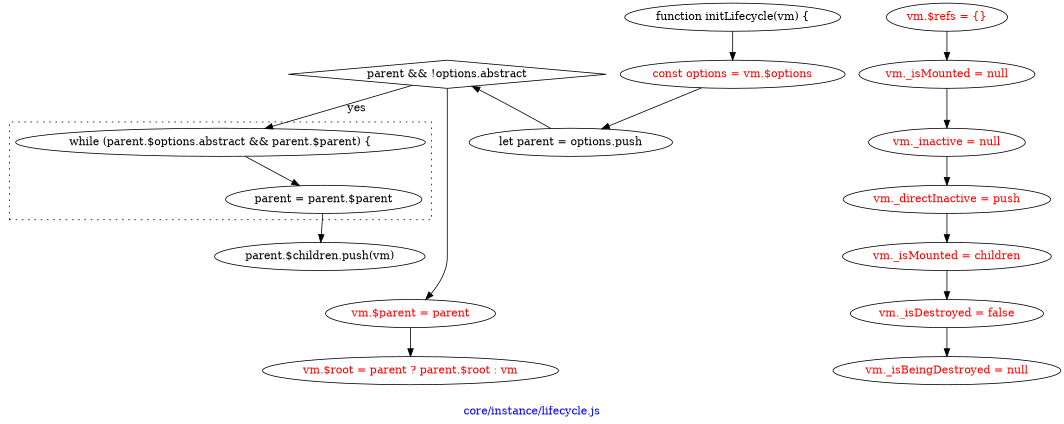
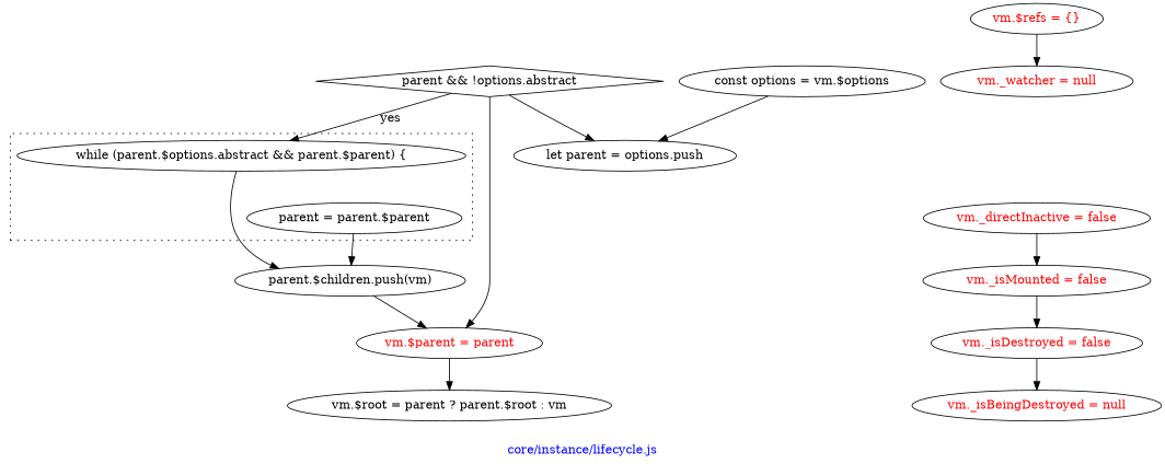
  digraph {
    fontcolor=blue
    label="core/instance/lifecycle.js"
    node [fontcolor=red]
    n1 [label="while (parent.$options.abstract && parent.$parent) {" fontcolor=""]
    n2 [label="parent = parent.$parent" fontcolor=""]
    n3 [label="parent.$children.push(vm)" fontcolor=""]
-   n4 [label="function initLifecycle(vm) {" fontcolor=""]
-   n5 [label="const options = vm.$options"]
+   n5 [label="const options = vm.$options" fontcolor=""]
    n6 [label="let parent = options.push" fontcolor=""]
    n7 [label="parent && !options.abstract" shape=diamond fontcolor=""]
    n8 [label="vm.$parent = parent"]
-   n9 [label="vm.$root = parent ? parent.$root : vm"]
+   n9 [fontcolor=black label="vm.$root = parent ? parent.$root : vm"]
    n10 [label="vm.$refs = {}"]
-   n11 [label="vm._isMounted = null"]
-   n12 [label="vm._inactive = null"]
-   n13 [label="vm._directInactive = push"]
-   n14 [label="vm._isMounted = children"]
+   n11 [label="vm._watcher = null"]
+   n13 [label="vm._directInactive = false"]
+   n14 [label="vm._isMounted = false"]
    n15 [label="vm._isDestroyed = false"]
    n16 [label="vm._isBeingDestroyed = null"]
    subgraph cluster_1 {
      label=""
      style=dotted
      n1
      n2
    }
-   n1 -> n2
+   n1 -> n3
    n2 -> n3
-   n4 -> n5
+   n3 -> n8
    n5 -> n6
-   n6 -> n7
+   n7 -> n6
    n7 -> n1 [label=yes]
    n7 -> n8
    n8 -> n9
    n10 -> n11
-   n11 -> n12
-   n12 -> n13
    n13 -> n14
    n14 -> n15
    n15 -> n16
  }
